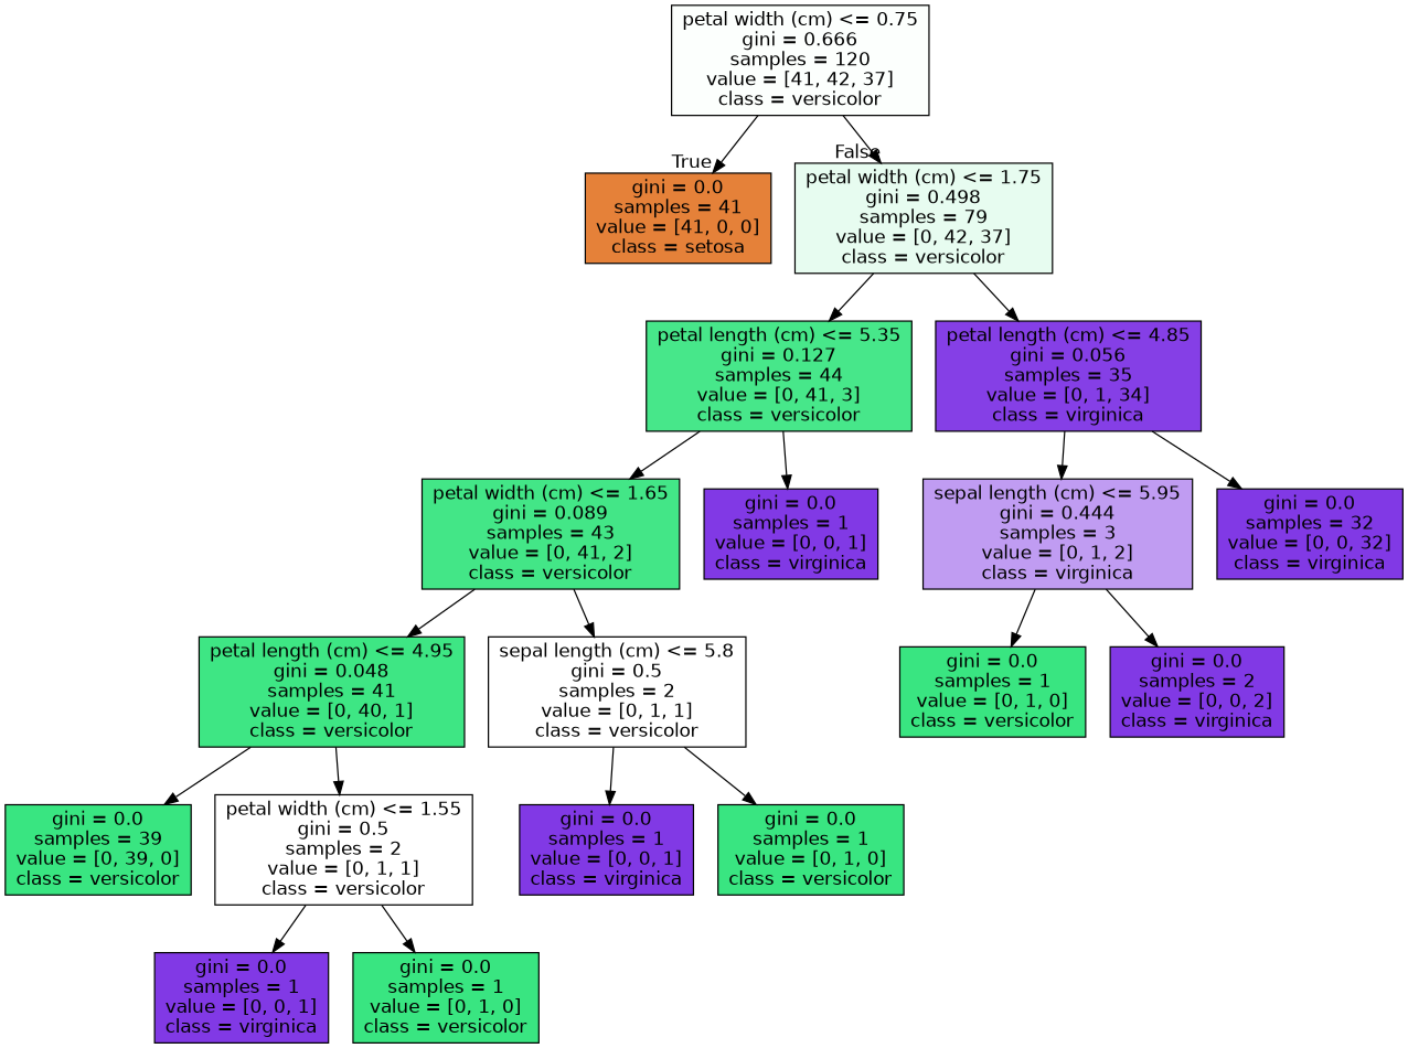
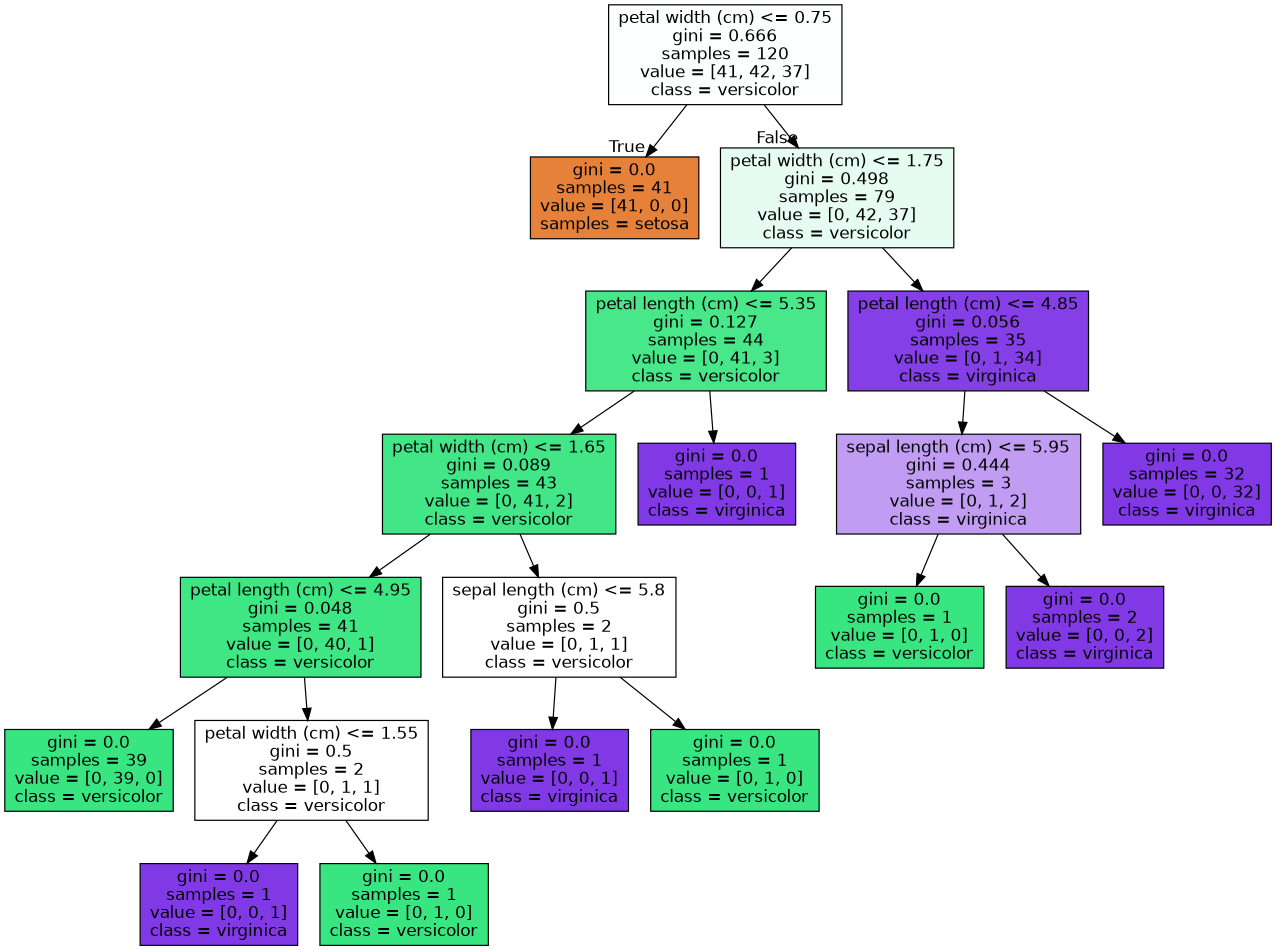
  digraph {
    node [color=black fillcolor="#8139e5" fontname=helvetica shape=box style=filled]
    edge [fontname=helvetica]
    n1 [fillcolor="#fcfffd" label="petal width (cm) <= 0.75\ngini = 0.666\nsamples = 120\nvalue = [41, 42, 37]\nclass = versicolor"]
-   n2 [fillcolor="#e58139" label="gini = 0.0\nsamples = 41\nvalue = [41, 0, 0]\nclass = setosa"]
+   n2 [fillcolor="#e58139" label="gini = 0.0\nsamples = 41\nvalue = [41, 0, 0]\nsamples = setosa"]
    n3 [fillcolor="#e7fcf0" label="petal width (cm) <= 1.75\ngini = 0.498\nsamples = 79\nvalue = [0, 42, 37]\nclass = versicolor"]
    n4 [fillcolor="#47e78a" label="petal length (cm) <= 5.35\ngini = 0.127\nsamples = 44\nvalue = [0, 41, 3]\nclass = versicolor"]
    n5 [fillcolor="#853fe6" label="petal length (cm) <= 4.85\ngini = 0.056\nsamples = 35\nvalue = [0, 1, 34]\nclass = virginica"]
    n6 [fillcolor="#43e687" label="petal width (cm) <= 1.65\ngini = 0.089\nsamples = 43\nvalue = [0, 41, 2]\nclass = versicolor"]
    n7 [label="gini = 0.0\nsamples = 1\nvalue = [0, 0, 1]\nclass = virginica"]
    n8 [fillcolor="#3ee684" label="petal length (cm) <= 4.95\ngini = 0.048\nsamples = 41\nvalue = [0, 40, 1]\nclass = versicolor"]
    n9 [fillcolor="#ffffff" label="sepal length (cm) <= 5.8\ngini = 0.5\nsamples = 2\nvalue = [0, 1, 1]\nclass = versicolor"]
    n10 [fillcolor="#39e581" label="gini = 0.0\nsamples = 39\nvalue = [0, 39, 0]\nclass = versicolor"]
    n11 [fillcolor="#ffffff" label="petal width (cm) <= 1.55\ngini = 0.5\nsamples = 2\nvalue = [0, 1, 1]\nclass = versicolor"]
    n12 [label="gini = 0.0\nsamples = 1\nvalue = [0, 0, 1]\nclass = virginica"]
    n13 [fillcolor="#39e581" label="gini = 0.0\nsamples = 1\nvalue = [0, 1, 0]\nclass = versicolor"]
    n14 [label="gini = 0.0\nsamples = 1\nvalue = [0, 0, 1]\nclass = virginica"]
    n15 [fillcolor="#39e581" label="gini = 0.0\nsamples = 1\nvalue = [0, 1, 0]\nclass = versicolor"]
    n16 [fillcolor="#c09cf2" label="sepal length (cm) <= 5.95\ngini = 0.444\nsamples = 3\nvalue = [0, 1, 2]\nclass = virginica"]
    n17 [label="gini = 0.0\nsamples = 32\nvalue = [0, 0, 32]\nclass = virginica"]
    n18 [fillcolor="#39e581" label="gini = 0.0\nsamples = 1\nvalue = [0, 1, 0]\nclass = versicolor"]
    n19 [label="gini = 0.0\nsamples = 2\nvalue = [0, 0, 2]\nclass = virginica"]
    n1 -> n2 [headlabel=True labelangle=45 labeldistance=2.5]
    n1 -> n3 [headlabel=False labelangle=-45 labeldistance=2.5]
    n3 -> n4
    n3 -> n5
    n4 -> n6
    n4 -> n7
    n5 -> n16
    n5 -> n17
    n6 -> n8
    n6 -> n9
    n8 -> n10
    n8 -> n11
    n9 -> n14
    n9 -> n15
    n11 -> n12
    n11 -> n13
    n16 -> n18
    n16 -> n19
  }
